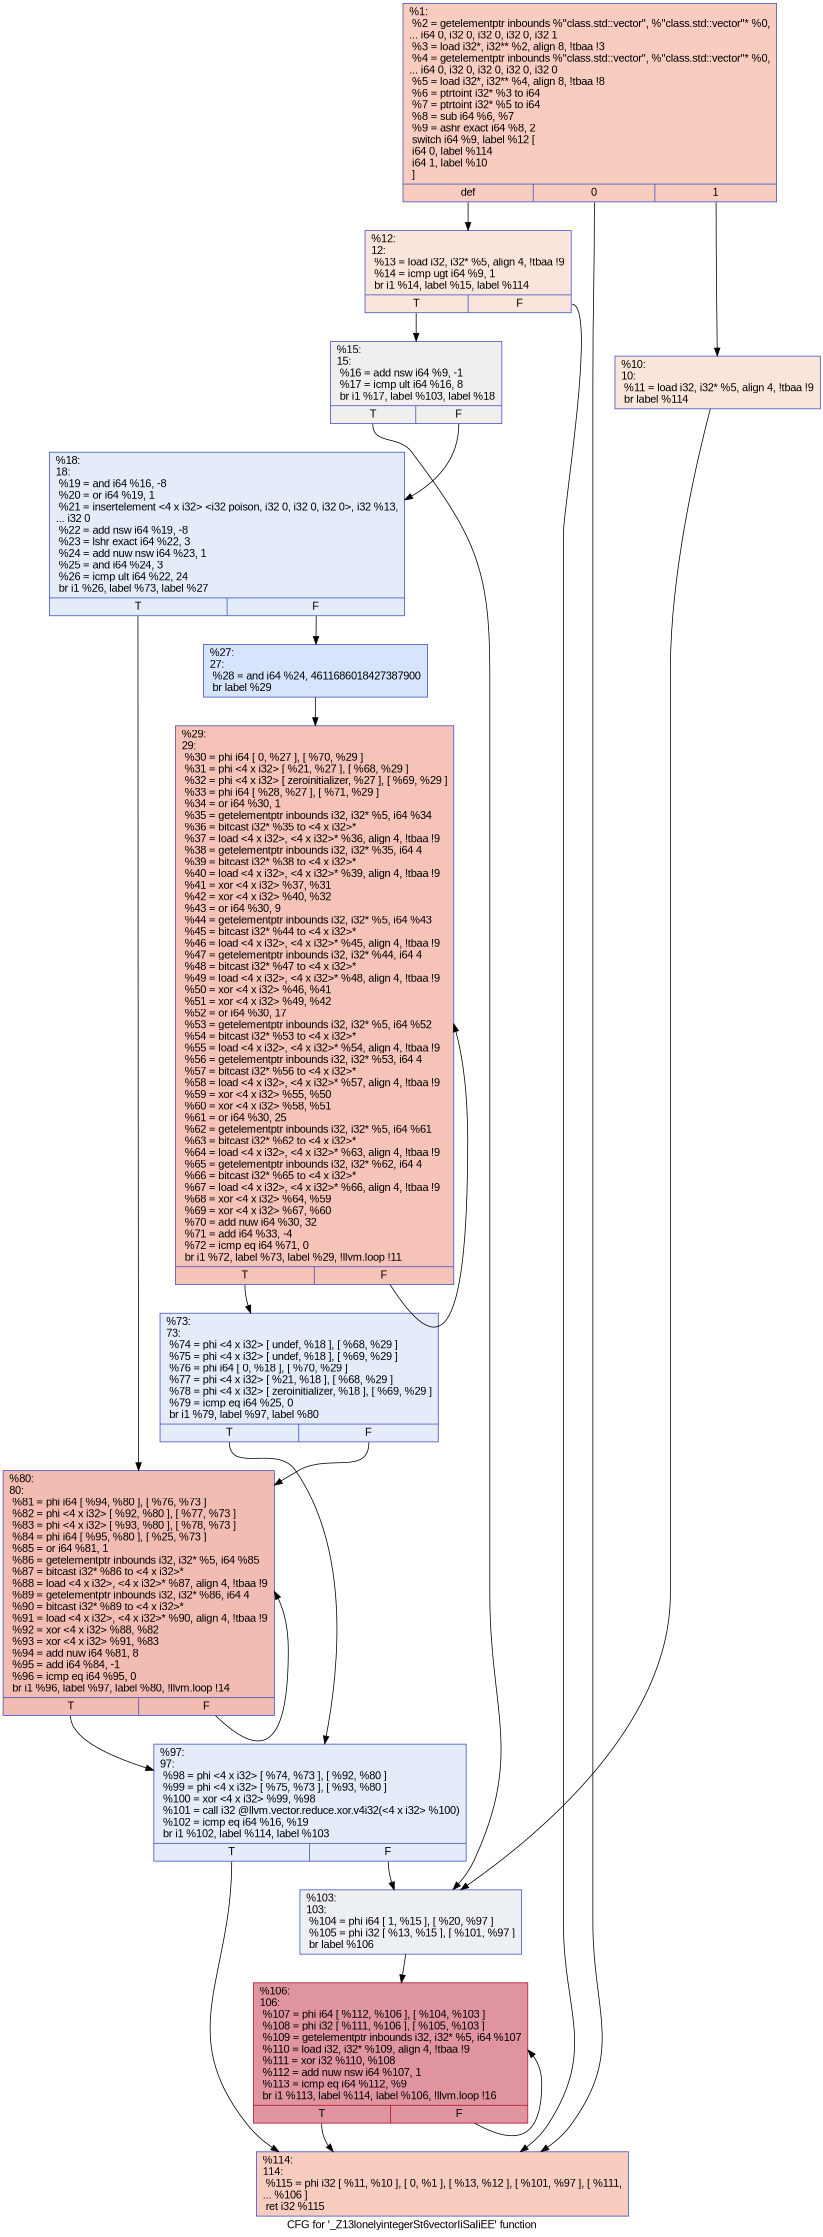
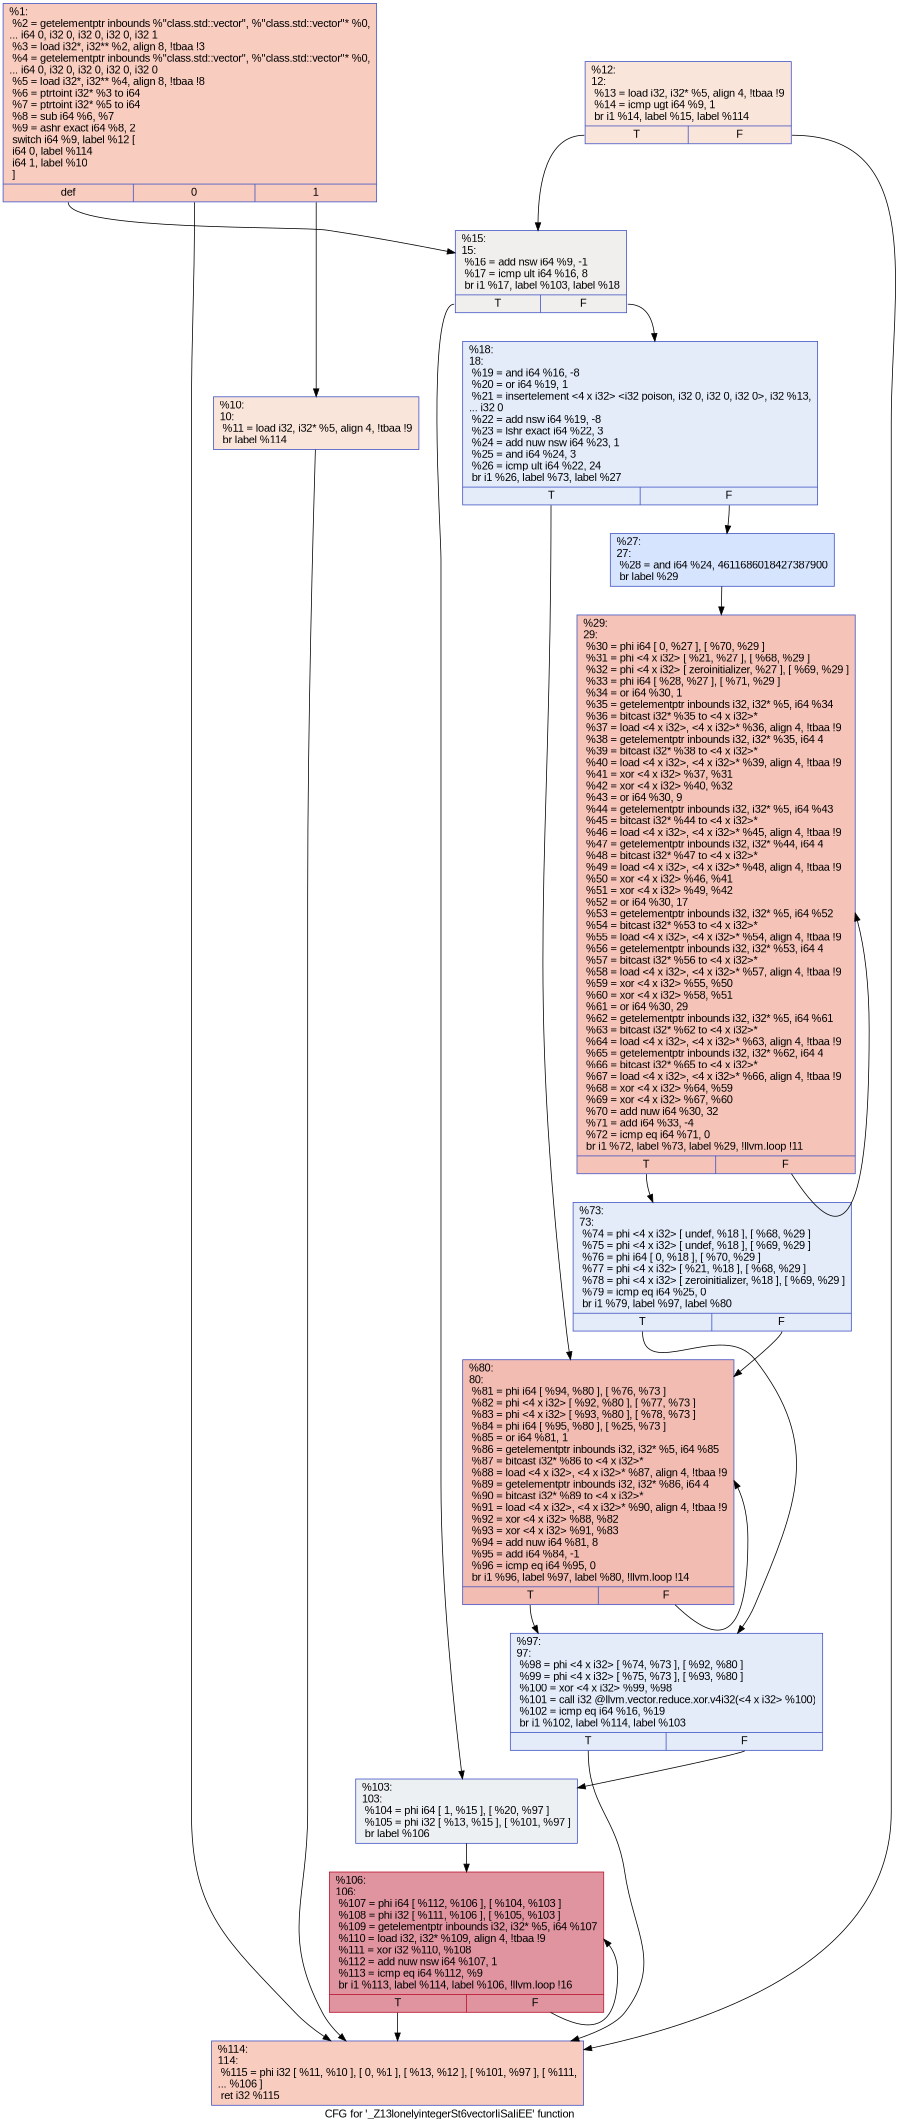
  digraph {
    fontname="Liberation Sans"
    label="CFG for '_Z13lonelyintegerSt6vectorIiSaIiEE' function"
    node [color="#3d50c3ff" fillcolor="#c1d4f470" fontname="Liberation Sans" shape=record style=filled]
    edge [fontname="Liberation Sans" tailport=s0]
    n1 [fillcolor="#f08b6e70" label="{%1:\l  %2 = getelementptr inbounds %\"class.std::vector\", %\"class.std::vector\"* %0,\l... i64 0, i32 0, i32 0, i32 0, i32 1\l  %3 = load i32*, i32** %2, align 8, !tbaa !3\l  %4 = getelementptr inbounds %\"class.std::vector\", %\"class.std::vector\"* %0,\l... i64 0, i32 0, i32 0, i32 0, i32 0\l  %5 = load i32*, i32** %4, align 8, !tbaa !8\l  %6 = ptrtoint i32* %3 to i64\l  %7 = ptrtoint i32* %5 to i64\l  %8 = sub i64 %6, %7\l  %9 = ashr exact i64 %8, 2\l  switch i64 %9, label %12 [\l    i64 0, label %114\l    i64 1, label %10\l  ]\l|{<s0>def|<s1>0|<s2>1}}"]
    n2 [fillcolor="#f4c5ad70" label="{%12:\l12:                                               \l  %13 = load i32, i32* %5, align 4, !tbaa !9\l  %14 = icmp ugt i64 %9, 1\l  br i1 %14, label %15, label %114\l|{<s0>T|<s1>F}}"]
    n3 [fillcolor="#f08b6e70" label="{%114:\l114:                                              \l  %115 = phi i32 [ %11, %10 ], [ 0, %1 ], [ %13, %12 ], [ %101, %97 ], [ %111,\l... %106 ]\l  ret i32 %115\l}"]
    n4 [fillcolor="#f4c5ad70" label="{%10:\l10:                                               \l  %11 = load i32, i32* %5, align 4, !tbaa !9\l  br label %114\l}"]
    n5 [fillcolor="#e0dbd870" label="{%15:\l15:                                               \l  %16 = add nsw i64 %9, -1\l  %17 = icmp ult i64 %16, 8\l  br i1 %17, label %103, label %18\l|{<s0>T|<s1>F}}"]
    n6 [fillcolor="#d6dce470" label="{%103:\l103:                                              \l  %104 = phi i64 [ 1, %15 ], [ %20, %97 ]\l  %105 = phi i32 [ %13, %15 ], [ %101, %97 ]\l  br label %106\l}"]
    n7 [label="{%18:\l18:                                               \l  %19 = and i64 %16, -8\l  %20 = or i64 %19, 1\l  %21 = insertelement \<4 x i32\> \<i32 poison, i32 0, i32 0, i32 0\>, i32 %13,\l... i32 0\l  %22 = add nsw i64 %19, -8\l  %23 = lshr exact i64 %22, 3\l  %24 = add nuw nsw i64 %23, 1\l  %25 = and i64 %24, 3\l  %26 = icmp ult i64 %22, 24\l  br i1 %26, label %73, label %27\l|{<s0>T|<s1>F}}"]
    n8 [color="#b70d28ff" fillcolor="#b70d2870" label="{%106:\l106:                                              \l  %107 = phi i64 [ %112, %106 ], [ %104, %103 ]\l  %108 = phi i32 [ %111, %106 ], [ %105, %103 ]\l  %109 = getelementptr inbounds i32, i32* %5, i64 %107\l  %110 = load i32, i32* %109, align 4, !tbaa !9\l  %111 = xor i32 %110, %108\l  %112 = add nuw nsw i64 %107, 1\l  %113 = icmp eq i64 %112, %9\l  br i1 %113, label %114, label %106, !llvm.loop !16\l|{<s0>T|<s1>F}}"]
    n9 [fillcolor="#a5c3fe70" label="{%27:\l27:                                               \l  %28 = and i64 %24, 4611686018427387900\l  br label %29\l}"]
    n10 [fillcolor="#e1675170" label="{%80:\l80:                                               \l  %81 = phi i64 [ %94, %80 ], [ %76, %73 ]\l  %82 = phi \<4 x i32\> [ %92, %80 ], [ %77, %73 ]\l  %83 = phi \<4 x i32\> [ %93, %80 ], [ %78, %73 ]\l  %84 = phi i64 [ %95, %80 ], [ %25, %73 ]\l  %85 = or i64 %81, 1\l  %86 = getelementptr inbounds i32, i32* %5, i64 %85\l  %87 = bitcast i32* %86 to \<4 x i32\>*\l  %88 = load \<4 x i32\>, \<4 x i32\>* %87, align 4, !tbaa !9\l  %89 = getelementptr inbounds i32, i32* %86, i64 4\l  %90 = bitcast i32* %89 to \<4 x i32\>*\l  %91 = load \<4 x i32\>, \<4 x i32\>* %90, align 4, !tbaa !9\l  %92 = xor \<4 x i32\> %88, %82\l  %93 = xor \<4 x i32\> %91, %83\l  %94 = add nuw i64 %81, 8\l  %95 = add i64 %84, -1\l  %96 = icmp eq i64 %95, 0\l  br i1 %96, label %97, label %80, !llvm.loop !14\l|{<s0>T|<s1>F}}"]
    n11 [label="{%73:\l73:                                               \l  %74 = phi \<4 x i32\> [ undef, %18 ], [ %68, %29 ]\l  %75 = phi \<4 x i32\> [ undef, %18 ], [ %69, %29 ]\l  %76 = phi i64 [ 0, %18 ], [ %70, %29 ]\l  %77 = phi \<4 x i32\> [ %21, %18 ], [ %68, %29 ]\l  %78 = phi \<4 x i32\> [ zeroinitializer, %18 ], [ %69, %29 ]\l  %79 = icmp eq i64 %25, 0\l  br i1 %79, label %97, label %80\l|{<s0>T|<s1>F}}"]
    n12 [label="{%97:\l97:                                               \l  %98 = phi \<4 x i32\> [ %74, %73 ], [ %92, %80 ]\l  %99 = phi \<4 x i32\> [ %75, %73 ], [ %93, %80 ]\l  %100 = xor \<4 x i32\> %99, %98\l  %101 = call i32 @llvm.vector.reduce.xor.v4i32(\<4 x i32\> %100)\l  %102 = icmp eq i64 %16, %19\l  br i1 %102, label %114, label %103\l|{<s0>T|<s1>F}}"]
-   n13 [fillcolor="#e8765c70" label="{%29:\l29:                                               \l  %30 = phi i64 [ 0, %27 ], [ %70, %29 ]\l  %31 = phi \<4 x i32\> [ %21, %27 ], [ %68, %29 ]\l  %32 = phi \<4 x i32\> [ zeroinitializer, %27 ], [ %69, %29 ]\l  %33 = phi i64 [ %28, %27 ], [ %71, %29 ]\l  %34 = or i64 %30, 1\l  %35 = getelementptr inbounds i32, i32* %5, i64 %34\l  %36 = bitcast i32* %35 to \<4 x i32\>*\l  %37 = load \<4 x i32\>, \<4 x i32\>* %36, align 4, !tbaa !9\l  %38 = getelementptr inbounds i32, i32* %35, i64 4\l  %39 = bitcast i32* %38 to \<4 x i32\>*\l  %40 = load \<4 x i32\>, \<4 x i32\>* %39, align 4, !tbaa !9\l  %41 = xor \<4 x i32\> %37, %31\l  %42 = xor \<4 x i32\> %40, %32\l  %43 = or i64 %30, 9\l  %44 = getelementptr inbounds i32, i32* %5, i64 %43\l  %45 = bitcast i32* %44 to \<4 x i32\>*\l  %46 = load \<4 x i32\>, \<4 x i32\>* %45, align 4, !tbaa !9\l  %47 = getelementptr inbounds i32, i32* %44, i64 4\l  %48 = bitcast i32* %47 to \<4 x i32\>*\l  %49 = load \<4 x i32\>, \<4 x i32\>* %48, align 4, !tbaa !9\l  %50 = xor \<4 x i32\> %46, %41\l  %51 = xor \<4 x i32\> %49, %42\l  %52 = or i64 %30, 17\l  %53 = getelementptr inbounds i32, i32* %5, i64 %52\l  %54 = bitcast i32* %53 to \<4 x i32\>*\l  %55 = load \<4 x i32\>, \<4 x i32\>* %54, align 4, !tbaa !9\l  %56 = getelementptr inbounds i32, i32* %53, i64 4\l  %57 = bitcast i32* %56 to \<4 x i32\>*\l  %58 = load \<4 x i32\>, \<4 x i32\>* %57, align 4, !tbaa !9\l  %59 = xor \<4 x i32\> %55, %50\l  %60 = xor \<4 x i32\> %58, %51\l  %61 = or i64 %30, 25\l  %62 = getelementptr inbounds i32, i32* %5, i64 %61\l  %63 = bitcast i32* %62 to \<4 x i32\>*\l  %64 = load \<4 x i32\>, \<4 x i32\>* %63, align 4, !tbaa !9\l  %65 = getelementptr inbounds i32, i32* %62, i64 4\l  %66 = bitcast i32* %65 to \<4 x i32\>*\l  %67 = load \<4 x i32\>, \<4 x i32\>* %66, align 4, !tbaa !9\l  %68 = xor \<4 x i32\> %64, %59\l  %69 = xor \<4 x i32\> %67, %60\l  %70 = add nuw i64 %30, 32\l  %71 = add i64 %33, -4\l  %72 = icmp eq i64 %71, 0\l  br i1 %72, label %73, label %29, !llvm.loop !11\l|{<s0>T|<s1>F}}"]
-   n1 -> n2
+   n13 [fillcolor="#e8765c70" label="{%29:\l29:                                               \l  %30 = phi i64 [ 0, %27 ], [ %70, %29 ]\l  %31 = phi \<4 x i32\> [ %21, %27 ], [ %68, %29 ]\l  %32 = phi \<4 x i32\> [ zeroinitializer, %27 ], [ %69, %29 ]\l  %33 = phi i64 [ %28, %27 ], [ %71, %29 ]\l  %34 = or i64 %30, 1\l  %35 = getelementptr inbounds i32, i32* %5, i64 %34\l  %36 = bitcast i32* %35 to \<4 x i32\>*\l  %37 = load \<4 x i32\>, \<4 x i32\>* %36, align 4, !tbaa !9\l  %38 = getelementptr inbounds i32, i32* %35, i64 4\l  %39 = bitcast i32* %38 to \<4 x i32\>*\l  %40 = load \<4 x i32\>, \<4 x i32\>* %39, align 4, !tbaa !9\l  %41 = xor \<4 x i32\> %37, %31\l  %42 = xor \<4 x i32\> %40, %32\l  %43 = or i64 %30, 9\l  %44 = getelementptr inbounds i32, i32* %5, i64 %43\l  %45 = bitcast i32* %44 to \<4 x i32\>*\l  %46 = load \<4 x i32\>, \<4 x i32\>* %45, align 4, !tbaa !9\l  %47 = getelementptr inbounds i32, i32* %44, i64 4\l  %48 = bitcast i32* %47 to \<4 x i32\>*\l  %49 = load \<4 x i32\>, \<4 x i32\>* %48, align 4, !tbaa !9\l  %50 = xor \<4 x i32\> %46, %41\l  %51 = xor \<4 x i32\> %49, %42\l  %52 = or i64 %30, 17\l  %53 = getelementptr inbounds i32, i32* %5, i64 %52\l  %54 = bitcast i32* %53 to \<4 x i32\>*\l  %55 = load \<4 x i32\>, \<4 x i32\>* %54, align 4, !tbaa !9\l  %56 = getelementptr inbounds i32, i32* %53, i64 4\l  %57 = bitcast i32* %56 to \<4 x i32\>*\l  %58 = load \<4 x i32\>, \<4 x i32\>* %57, align 4, !tbaa !9\l  %59 = xor \<4 x i32\> %55, %50\l  %60 = xor \<4 x i32\> %58, %51\l  %61 = or i64 %30, 29\l  %62 = getelementptr inbounds i32, i32* %5, i64 %61\l  %63 = bitcast i32* %62 to \<4 x i32\>*\l  %64 = load \<4 x i32\>, \<4 x i32\>* %63, align 4, !tbaa !9\l  %65 = getelementptr inbounds i32, i32* %62, i64 4\l  %66 = bitcast i32* %65 to \<4 x i32\>*\l  %67 = load \<4 x i32\>, \<4 x i32\>* %66, align 4, !tbaa !9\l  %68 = xor \<4 x i32\> %64, %59\l  %69 = xor \<4 x i32\> %67, %60\l  %70 = add nuw i64 %30, 32\l  %71 = add i64 %33, -4\l  %72 = icmp eq i64 %71, 0\l  br i1 %72, label %73, label %29, !llvm.loop !11\l|{<s0>T|<s1>F}}"]
+   n1 -> n5
    n1 -> n3 [tailport=s1]
    n1 -> n4 [tailport=s2]
    n2 -> n3 [tailport=s1]
    n2 -> n5
-   n4 -> n6
+   n4 -> n3
    n5 -> n6
    n5 -> n7 [tailport=s1]
    n6 -> n8
    n7 -> n9 [tailport=s1]
    n7 -> n10
    n8 -> n3
    n8 -> n8 [tailport=s1]
    n9 -> n13
    n10 -> n10 [tailport=s1]
    n10 -> n12
    n11 -> n10 [tailport=s1]
    n11 -> n12
    n12 -> n3
    n12 -> n6 [tailport=s1]
    n13 -> n11
    n13 -> n13 [tailport=s1]
  }
